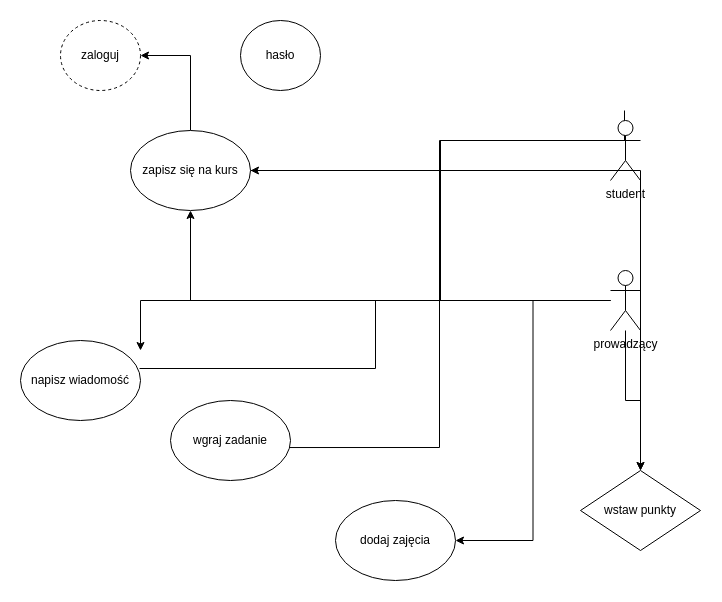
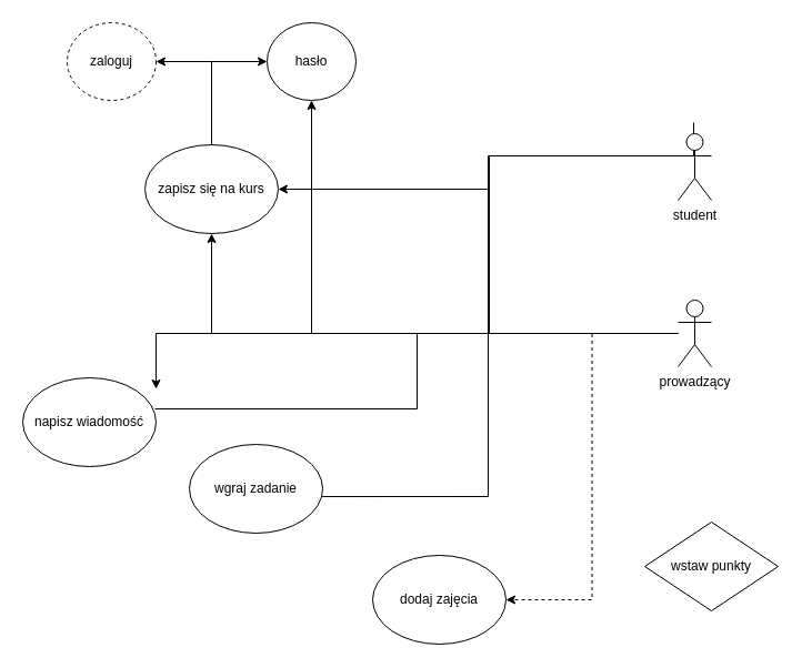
  <mxCell id="0" />
  <mxCell id="1" parent="0" />
  <mxCell id="2" style="edgeStyle=orthogonalEdgeStyle;rounded=0;orthogonalLoop=1;jettySize=auto;html=1;entryX=1;entryY=0.5;entryDx=0;entryDy=0;" edge="1" parent="1" source="5" target="14"><mxGeometry relative="1" as="geometry"><Array as="points"><mxPoint x="440" y="140" /><mxPoint x="440" y="170" /></Array></mxGeometry></mxCell>
  <mxCell id="3" style="edgeStyle=orthogonalEdgeStyle;rounded=0;orthogonalLoop=1;jettySize=auto;html=1;entryX=1;entryY=0.5;entryDx=0;entryDy=0;" edge="1" parent="1"><mxGeometry relative="1" as="geometry"><mxPoint x="624" y="110" as="sourcePoint" /><mxPoint x="140" y="350" as="targetPoint" /><Array as="points"><mxPoint x="624" y="140" /><mxPoint x="440" y="140" /><mxPoint x="440" y="300" /><mxPoint x="140" y="300" /></Array></mxGeometry></mxCell>
  <mxCell id="4" style="edgeStyle=orthogonalEdgeStyle;rounded=0;orthogonalLoop=1;jettySize=auto;html=1;entryX=1.008;entryY=0.588;entryDx=0;entryDy=0;entryPerimeter=0;" edge="1" parent="1"><mxGeometry relative="1" as="geometry"><mxPoint x="270" y="447.04" as="targetPoint" /><mxPoint x="589.04" y="140" as="sourcePoint" /><Array as="points"><mxPoint x="439.04" y="140" /><mxPoint x="439.04" y="447" /></Array></mxGeometry></mxCell>
  <mxCell id="5" value="student" style="shape=umlActor;verticalLabelPosition=bottom;verticalAlign=top;html=1;outlineConnect=0;" vertex="1" parent="1"><mxGeometry x="610" y="120" width="30" height="60" as="geometry" /></mxCell>
- <mxCell id="6" style="edgeStyle=orthogonalEdgeStyle;rounded=0;orthogonalLoop=1;jettySize=auto;html=1;entryX=1;entryY=0.5;entryDx=0;entryDy=0;" edge="1" parent="1" source="9" target="18"><mxGeometry relative="1" as="geometry" /></mxCell>
- <mxCell id="7" style="edgeStyle=orthogonalEdgeStyle;rounded=0;orthogonalLoop=1;jettySize=auto;html=1;" edge="1" parent="1" source="9" target="17"><mxGeometry relative="1" as="geometry" /></mxCell>
+ <mxCell id="6" style="edgeStyle=orthogonalEdgeStyle;rounded=0;orthogonalLoop=1;jettySize=auto;html=1;entryX=1;entryY=0.5;entryDx=0;entryDy=0;dashed=1;" edge="1" parent="1" source="9" target="18"><mxGeometry relative="1" as="geometry" /></mxCell>
+ <mxCell id="7" style="edgeStyle=orthogonalEdgeStyle;rounded=0;orthogonalLoop=1;jettySize=auto;html=1;" edge="1" parent="1" source="9" target="11"><mxGeometry relative="1" as="geometry" /></mxCell>
  <mxCell id="8" style="edgeStyle=orthogonalEdgeStyle;rounded=0;orthogonalLoop=1;jettySize=auto;html=1;entryX=0.5;entryY=1;entryDx=0;entryDy=0;" edge="1" parent="1" source="9" target="14"><mxGeometry relative="1" as="geometry" /></mxCell>
  <mxCell id="9" value="prowadzący&lt;div&gt;&lt;br/&gt;&lt;/div&gt;" style="shape=umlActor;verticalLabelPosition=bottom;verticalAlign=top;html=1;outlineConnect=0;" vertex="1" parent="1"><mxGeometry x="610" y="270" width="30" height="60" as="geometry" /></mxCell>
  <mxCell id="10" value="zaloguj" style="ellipse;whiteSpace=wrap;html=1;dashed=1;" vertex="1" parent="1"><mxGeometry x="60" y="20" width="80" height="70" as="geometry" /></mxCell>
  <mxCell id="11" value="hasło" style="ellipse;whiteSpace=wrap;html=1;" vertex="1" parent="1"><mxGeometry x="240" y="20" width="80" height="70" as="geometry" /></mxCell>
- <mxCell id="12" style="edgeStyle=orthogonalEdgeStyle;rounded=0;orthogonalLoop=1;jettySize=auto;html=1;" edge="1" parent="1" source="14" target="17"><mxGeometry relative="1" as="geometry" /></mxCell>
+ <mxCell id="12" style="edgeStyle=orthogonalEdgeStyle;rounded=0;orthogonalLoop=1;jettySize=auto;html=1;entryX=0;entryY=0.5;entryDx=0;entryDy=0;" edge="1" parent="1" source="14" target="11"><mxGeometry relative="1" as="geometry" /></mxCell>
  <mxCell id="13" style="edgeStyle=orthogonalEdgeStyle;rounded=0;orthogonalLoop=1;jettySize=auto;html=1;entryX=1;entryY=0.5;entryDx=0;entryDy=0;" edge="1" parent="1" source="14" target="10"><mxGeometry relative="1" as="geometry" /></mxCell>
  <mxCell id="14" value="zapisz się na kurs" style="ellipse;whiteSpace=wrap;html=1;" vertex="1" parent="1"><mxGeometry x="130" y="130" width="120" height="80" as="geometry" /></mxCell>
  <mxCell id="15" value="napisz wiadomość" style="ellipse;whiteSpace=wrap;html=1;" vertex="1" parent="1"><mxGeometry x="20" y="340" width="120" height="80" as="geometry" /></mxCell>
  <mxCell id="16" value="wgraj zadanie" style="ellipse;whiteSpace=wrap;html=1;" vertex="1" parent="1"><mxGeometry x="170" y="400" width="120" height="80" as="geometry" /></mxCell>
  <mxCell id="17" value="wstaw punkty" style="rhombus;whiteSpace=wrap;html=1;" vertex="1" parent="1"><mxGeometry x="580" y="470" width="120" height="80" as="geometry" /></mxCell>
  <mxCell id="18" value="dodaj zajęcia" style="ellipse;whiteSpace=wrap;html=1;" vertex="1" parent="1"><mxGeometry x="335" y="500" width="120" height="80" as="geometry" /></mxCell>
  <mxCell id="19" style="edgeStyle=orthogonalEdgeStyle;rounded=0;orthogonalLoop=1;jettySize=auto;html=1;entryX=0.992;entryY=0.35;entryDx=0;entryDy=0;entryPerimeter=0;endArrow=none;" edge="1" parent="1" source="9" target="15"><mxGeometry relative="1" as="geometry" /></mxCell>
